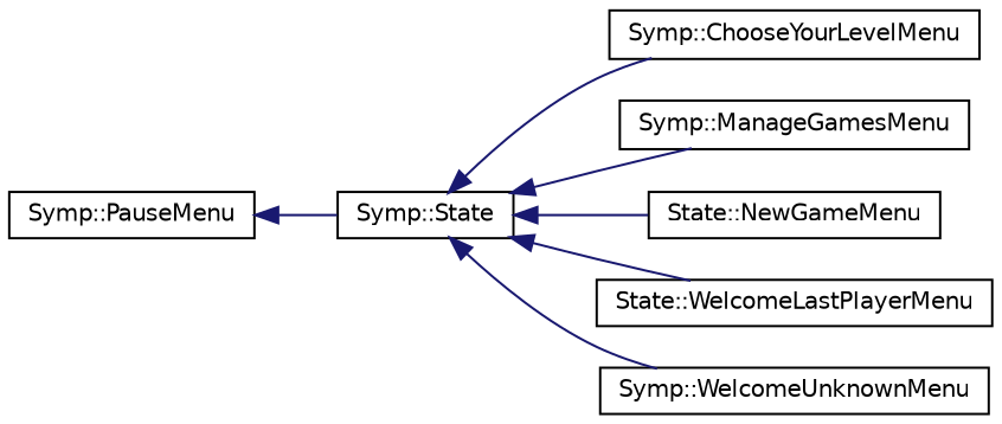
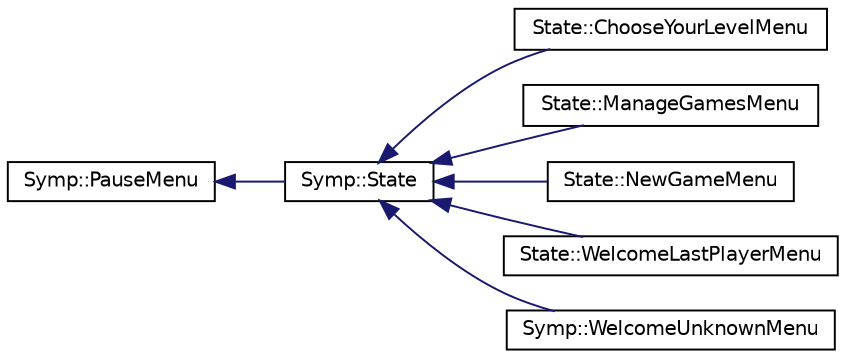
  digraph {
    rankdir=LR
    node [color=black fillcolor=white fontname=Helvetica fontsize=10 shape=record style=filled]
    edge [color=midnightblue dir=back fontname=Helvetica fontsize=10 labelfontname=Helvetica labelfontsize=10 style=solid]
    n1 [height=0.2 label="Symp::State" width=0.4]
-   n2 [height=0.2 label="Symp::ChooseYourLevelMenu" width=0.4]
-   n3 [height=0.2 label="Symp::ManageGamesMenu" width=0.4]
+   n2 [height=0.2 label="State::ChooseYourLevelMenu" width=0.4]
+   n3 [height=0.2 label="State::ManageGamesMenu" width=0.4]
    n4 [height=0.2 label="State::NewGameMenu" width=0.4]
    n5 [height=0.2 label="State::WelcomeLastPlayerMenu" width=0.4]
    n6 [height=0.2 label="Symp::WelcomeUnknownMenu" width=0.4]
    n7 [height=0.2 label="Symp::PauseMenu" width=0.4]
    n1 -> n2
    n1 -> n3
    n1 -> n4
    n1 -> n5
    n1 -> n6
    n7 -> n1
  }
